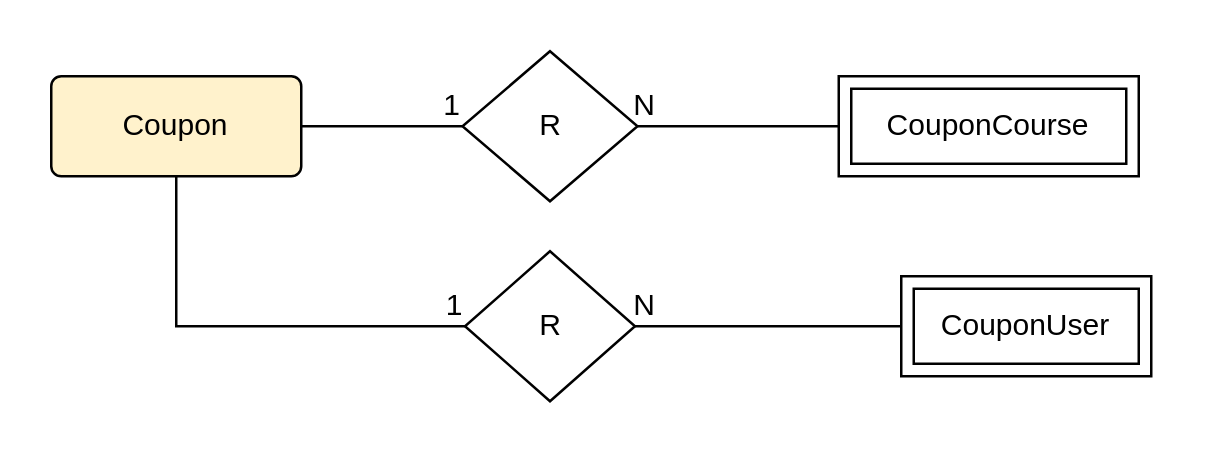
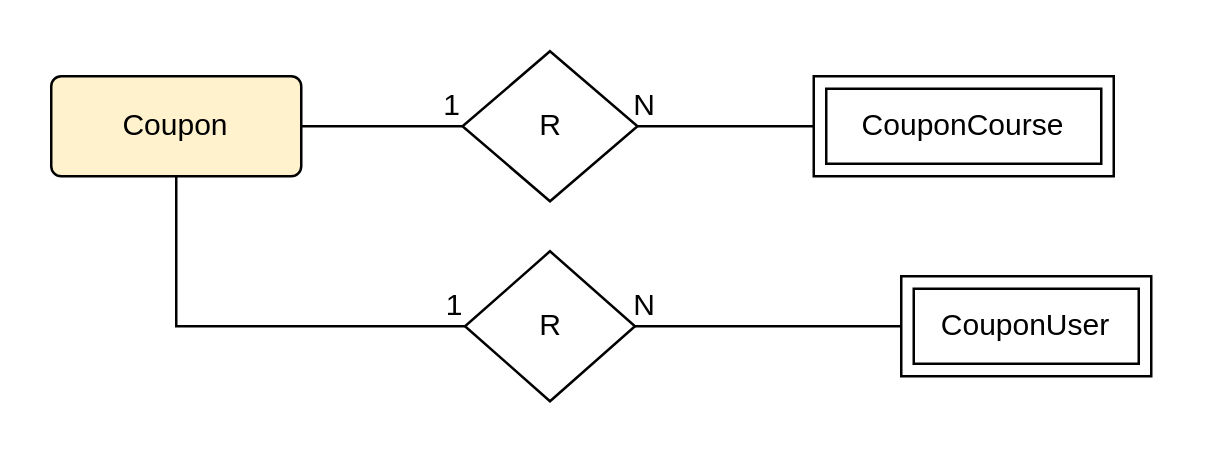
  <mxCell id="0" />
  <mxCell id="1" parent="0" />
  <mxCell id="2" value="Coupon" style="rounded=1;arcSize=10;whiteSpace=wrap;html=1;align=center;fillColor=#fff2cc;" parent="1" vertex="1"><mxGeometry x="20" y="30" width="100" height="40" as="geometry" /></mxCell>
- <mxCell id="3" value="CouponCourse" style="shape=ext;margin=3;double=1;whiteSpace=wrap;html=1;align=center;" parent="1" vertex="1"><mxGeometry x="335" y="30" width="120" height="40" as="geometry" /></mxCell>
+ <mxCell id="3" value="CouponCourse" style="shape=ext;margin=3;double=1;whiteSpace=wrap;html=1;align=center;" parent="1" vertex="1"><mxGeometry x="325" y="30" width="120" height="40" as="geometry" /></mxCell>
  <mxCell id="4" value="R" style="shape=rhombus;perimeter=rhombusPerimeter;whiteSpace=wrap;html=1;align=center;" parent="1" vertex="1"><mxGeometry x="184.5" y="20" width="70" height="60" as="geometry" /></mxCell>
  <mxCell id="5" value="" style="endArrow=none;html=1;rounded=0;" parent="1" source="3" target="4" edge="1"><mxGeometry relative="1" as="geometry"><mxPoint x="110" y="140" as="sourcePoint" /><mxPoint x="270" y="140" as="targetPoint" /></mxGeometry></mxCell>
  <mxCell id="6" value="N" style="resizable=0;html=1;whiteSpace=wrap;align=right;verticalAlign=bottom;" parent="5" connectable="0" vertex="1"><mxGeometry x="1" relative="1" as="geometry"><mxPoint x="9" as="offset" /></mxGeometry></mxCell>
  <mxCell id="7" value="" style="endArrow=none;html=1;rounded=0;" parent="1" source="2" target="4" edge="1"><mxGeometry relative="1" as="geometry"><mxPoint x="190" y="120" as="sourcePoint" /><mxPoint x="350" y="120" as="targetPoint" /></mxGeometry></mxCell>
  <mxCell id="8" value="1" style="resizable=0;html=1;whiteSpace=wrap;align=right;verticalAlign=bottom;" parent="7" connectable="0" vertex="1"><mxGeometry x="1" relative="1" as="geometry" /></mxCell>
  <mxCell id="9" value="CouponUser" style="shape=ext;margin=3;double=1;whiteSpace=wrap;html=1;align=center;" parent="1" vertex="1"><mxGeometry x="360" y="110" width="100" height="40" as="geometry" /></mxCell>
  <mxCell id="10" value="R" style="shape=rhombus;perimeter=rhombusPerimeter;whiteSpace=wrap;html=1;align=center;" parent="1" vertex="1"><mxGeometry x="185.5" y="100" width="68" height="60" as="geometry" /></mxCell>
  <mxCell id="11" value="" style="endArrow=none;html=1;rounded=0;" parent="1" source="9" target="10" edge="1"><mxGeometry relative="1" as="geometry"><mxPoint x="70" y="170" as="sourcePoint" /><mxPoint x="230" y="170" as="targetPoint" /></mxGeometry></mxCell>
  <mxCell id="12" value="N" style="resizable=0;html=1;whiteSpace=wrap;align=right;verticalAlign=bottom;" parent="11" connectable="0" vertex="1"><mxGeometry x="1" relative="1" as="geometry"><mxPoint x="10" as="offset" /></mxGeometry></mxCell>
  <mxCell id="13" value="" style="endArrow=none;html=1;rounded=0;" parent="1" source="2" target="10" edge="1"><mxGeometry relative="1" as="geometry"><mxPoint x="20" y="110" as="sourcePoint" /><mxPoint x="180" y="110" as="targetPoint" /><Array as="points"><mxPoint x="70" y="130" /></Array></mxGeometry></mxCell>
  <mxCell id="14" value="1" style="resizable=0;html=1;whiteSpace=wrap;align=right;verticalAlign=bottom;" parent="13" connectable="0" vertex="1"><mxGeometry x="1" relative="1" as="geometry" /></mxCell>
